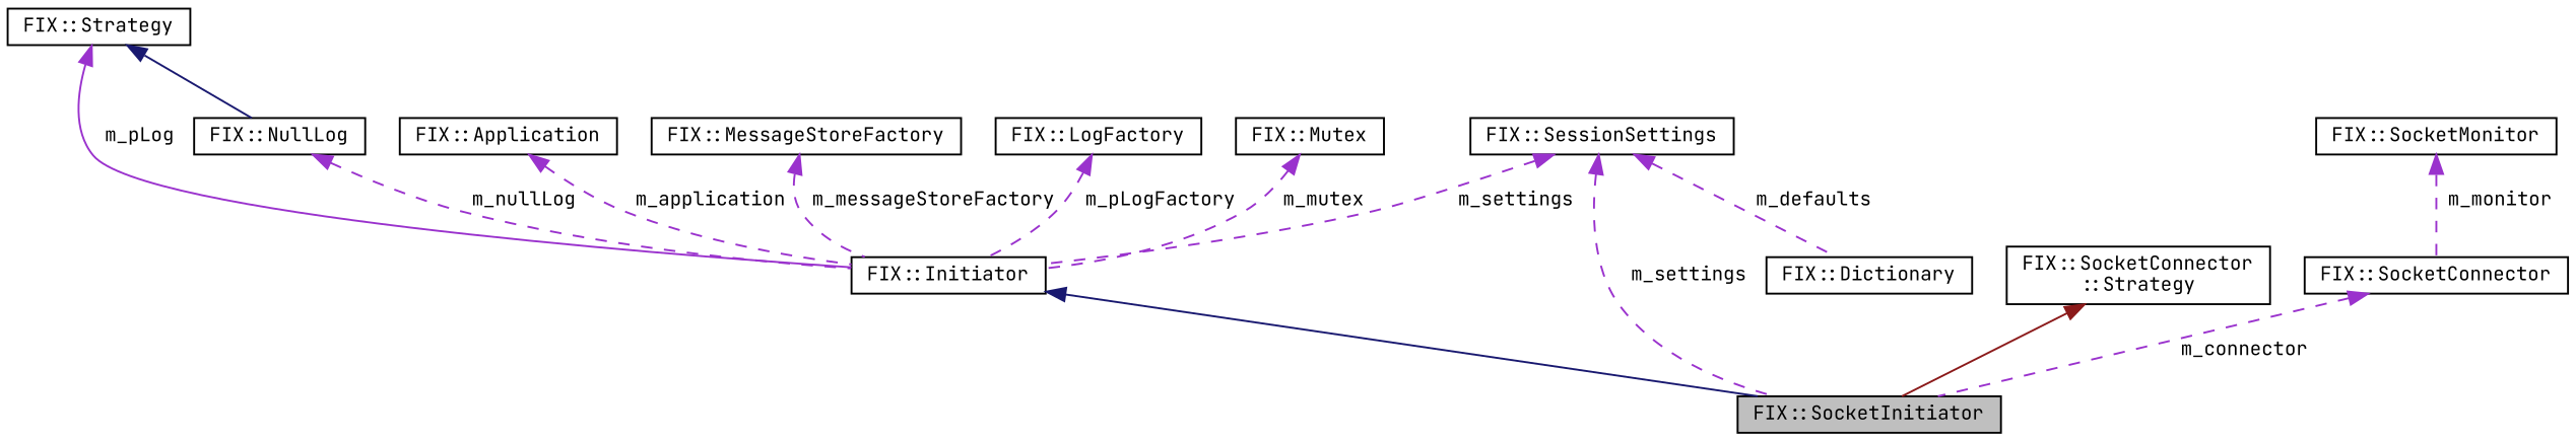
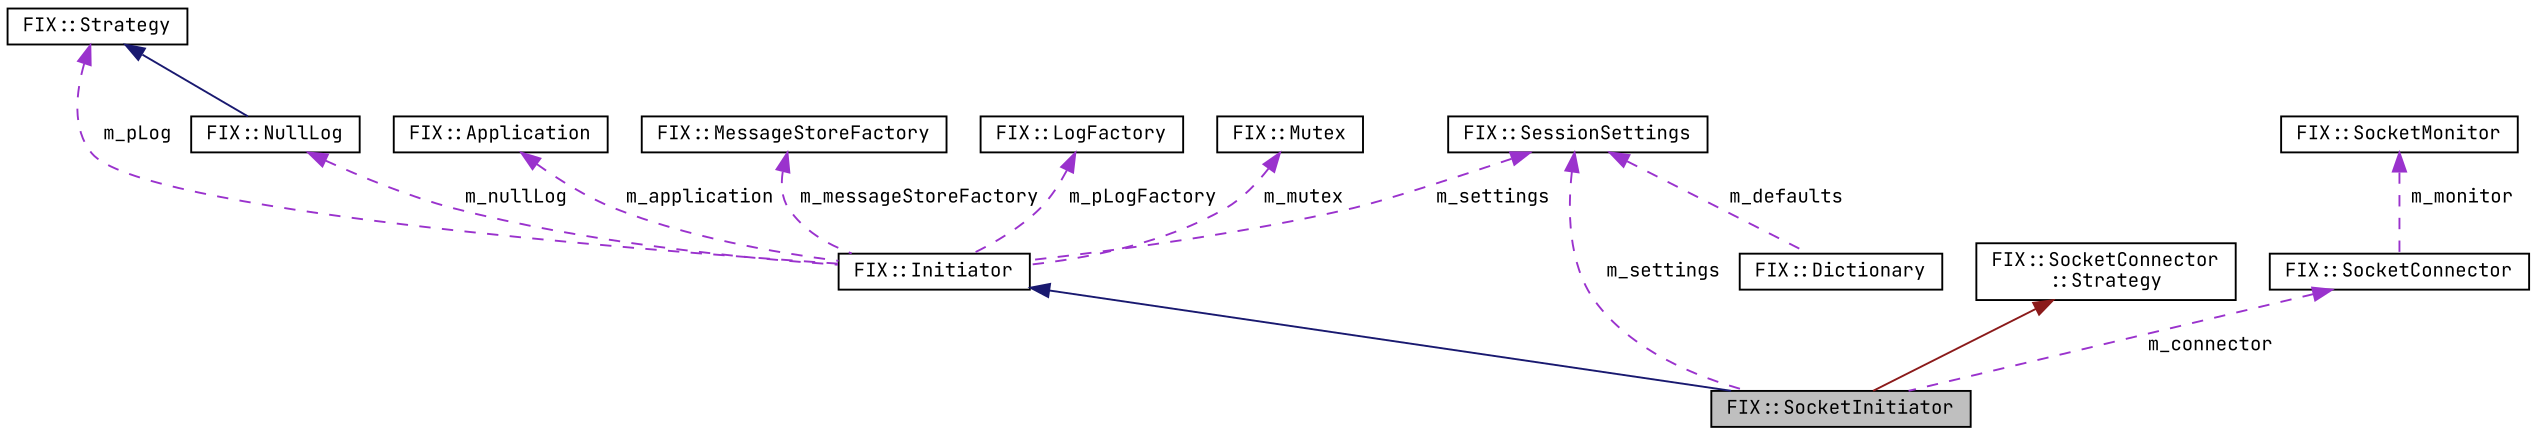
  digraph {
    fontname="JetBrains Mono"
    rankdir=TB
    node [color=black fillcolor=white fontname="JetBrains Mono" fontsize=10 shape=record style=filled]
    edge [color=darkorchid3 dir=back fontname="JetBrains Mono" fontsize=10 labelfontname=Helvetica labelfontsize=10 style=dashed]
    n1 [fillcolor=grey75 fontcolor=black height=0.2 label="FIX::SocketInitiator" width=0.4]
    n2 [height=0.2 label="FIX::Initiator" width=0.4]
    n3 [height=0.2 label="FIX::Strategy" width=0.4]
    n4 [height=0.2 label="FIX::NullLog" width=0.4]
    n5 [height=0.2 label="FIX::Application" width=0.4]
    n6 [height=0.2 label="FIX::MessageStoreFactory" width=0.4]
    n7 [height=0.2 label="FIX::LogFactory" width=0.4]
    n8 [height=0.2 label="FIX::Mutex" width=0.4]
    n9 [height=0.2 label="FIX::SessionSettings" width=0.4]
    n10 [height=0.2 label="FIX::Dictionary" width=0.4]
    n11 [height=0.2 label="FIX::SocketConnector\l::Strategy" width=0.4]
    n12 [height=0.2 label="FIX::SocketConnector" width=0.4]
    n13 [height=0.2 label="FIX::SocketMonitor" width=0.4]
    n2 -> n1 [color=midnightblue style=solid]
-   n3 -> n2 [label=" m_pLog" style=solid]
+   n3 -> n2 [label=" m_pLog"]
    n3 -> n4 [color=midnightblue style=solid]
    n4 -> n2 [label=" m_nullLog"]
    n5 -> n2 [label=" m_application"]
    n6 -> n2 [label=" m_messageStoreFactory"]
    n7 -> n2 [label=" m_pLogFactory"]
    n8 -> n2 [label=" m_mutex"]
    n9 -> n1 [label=" m_settings"]
    n9 -> n2 [label=" m_settings"]
    n9 -> n10 [label=" m_defaults"]
    n11 -> n1 [color=firebrick4 style=solid]
    n12 -> n1 [label=" m_connector"]
    n13 -> n12 [label=" m_monitor"]
  }
